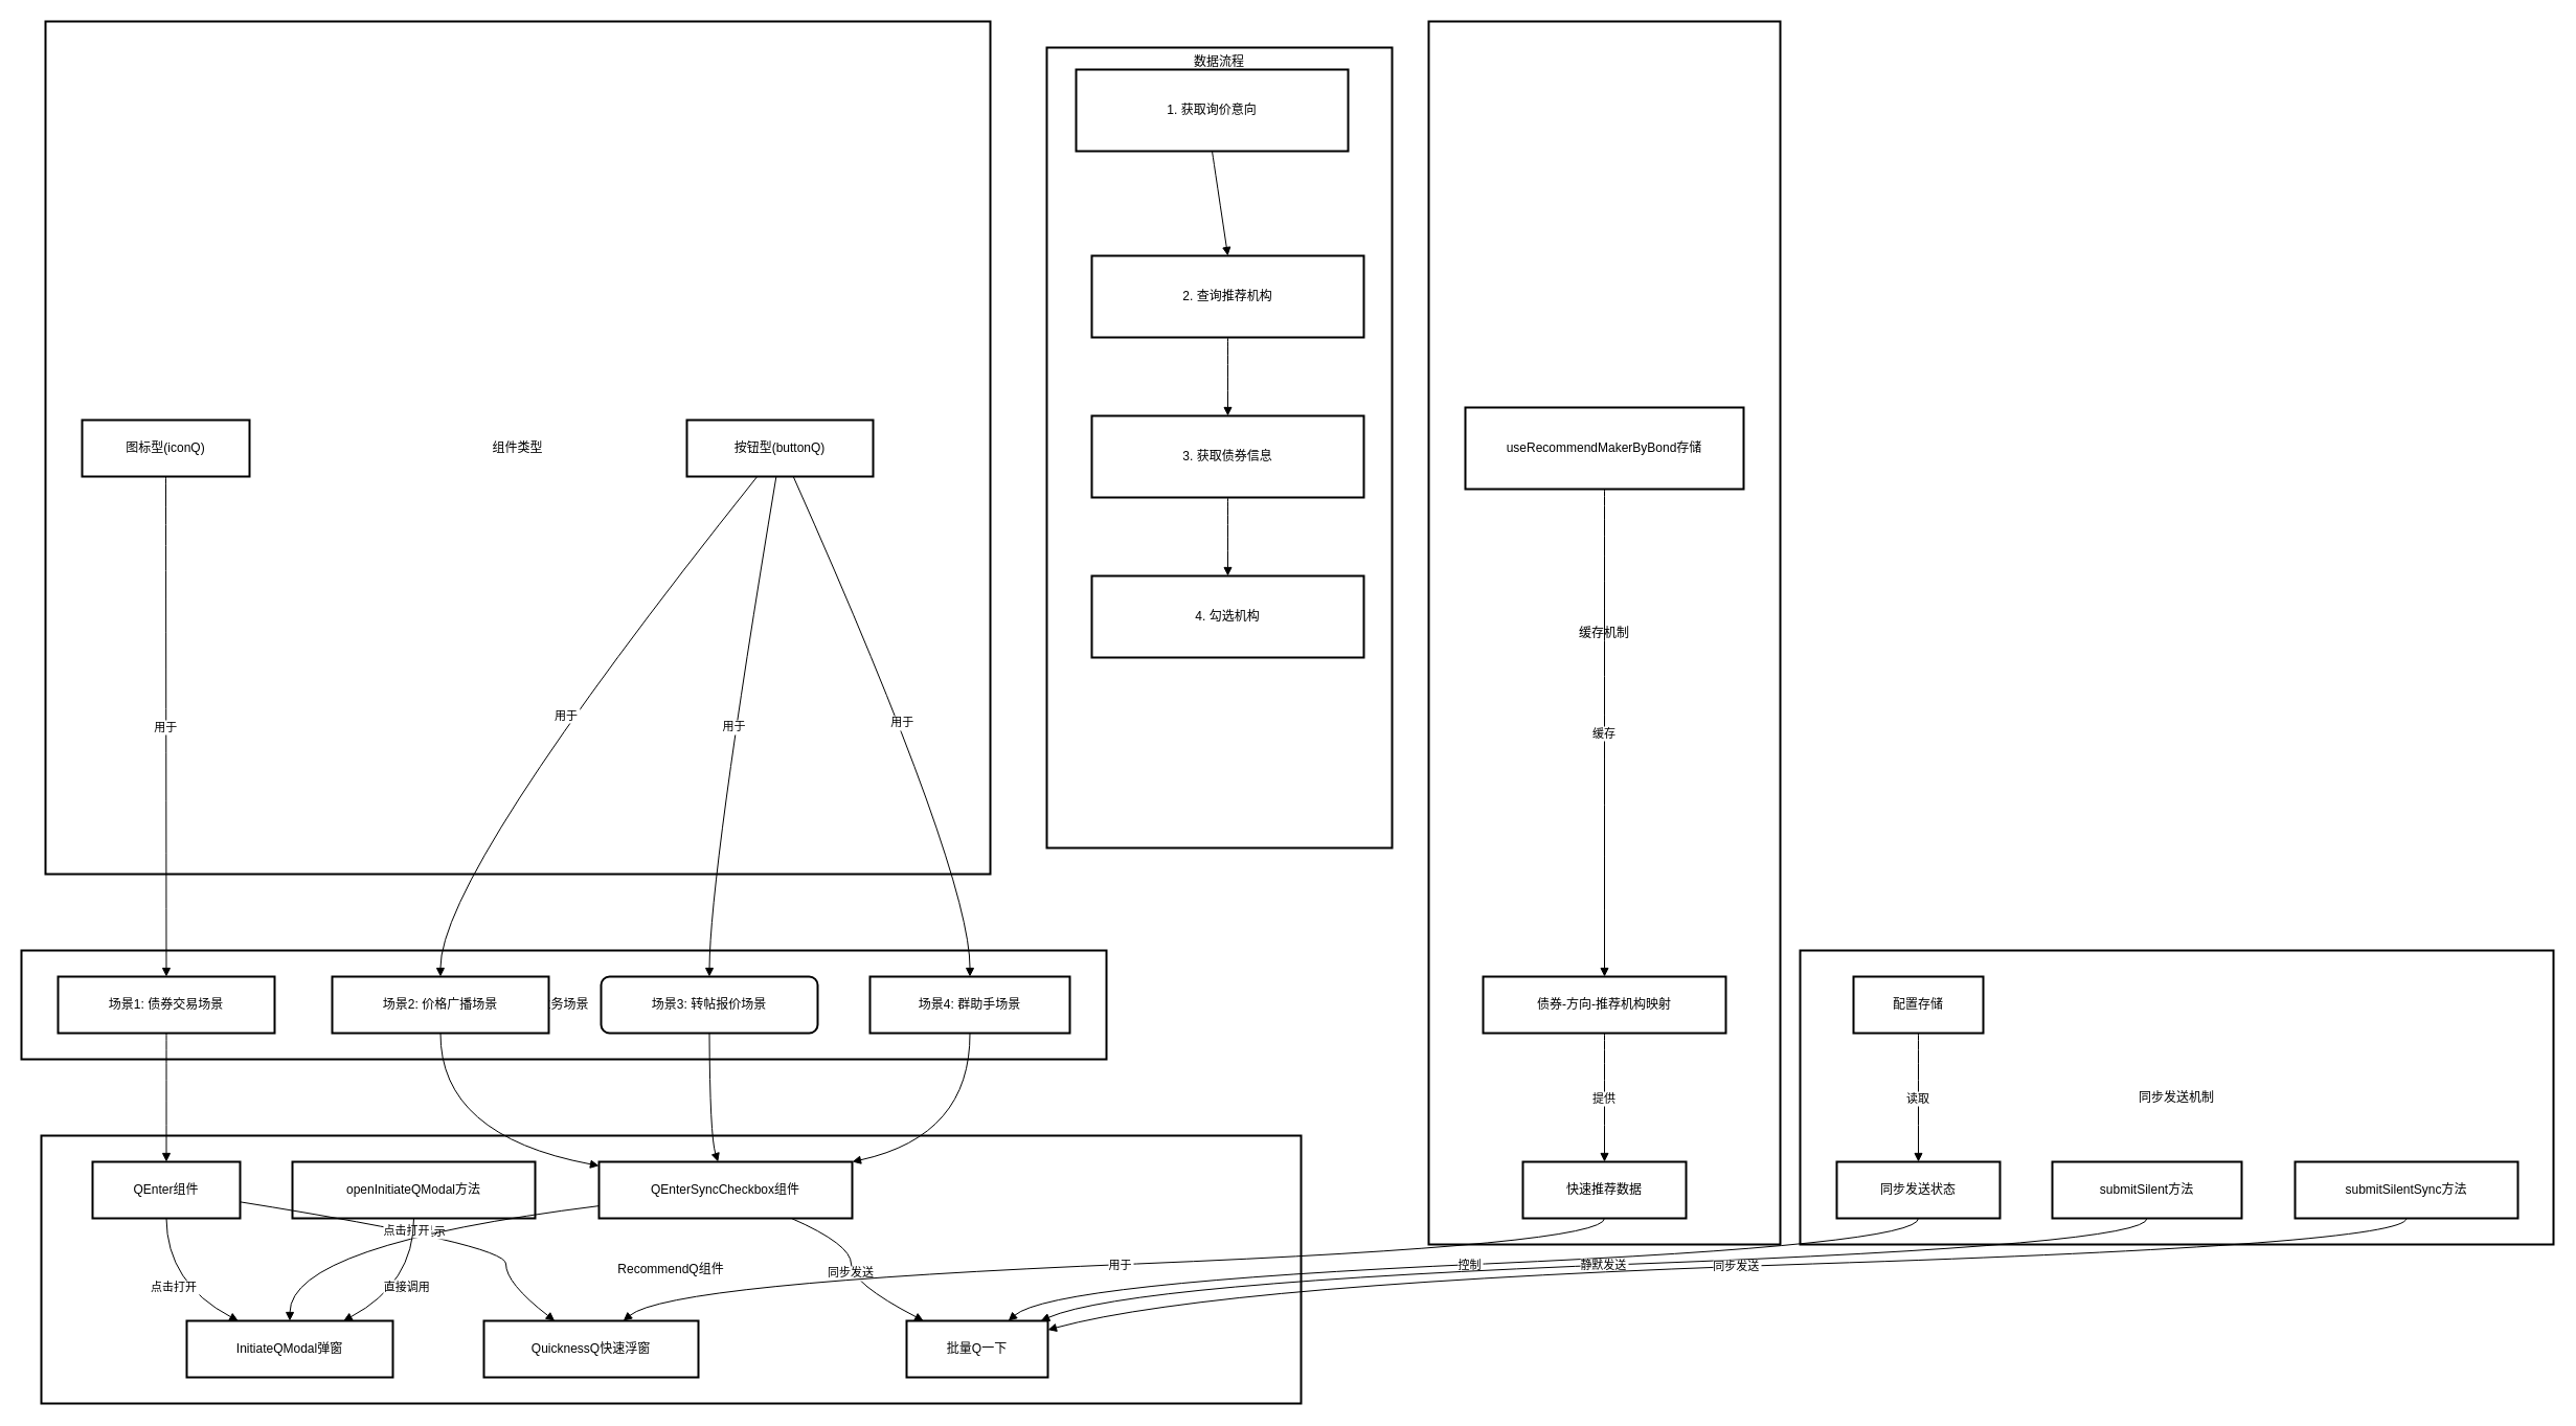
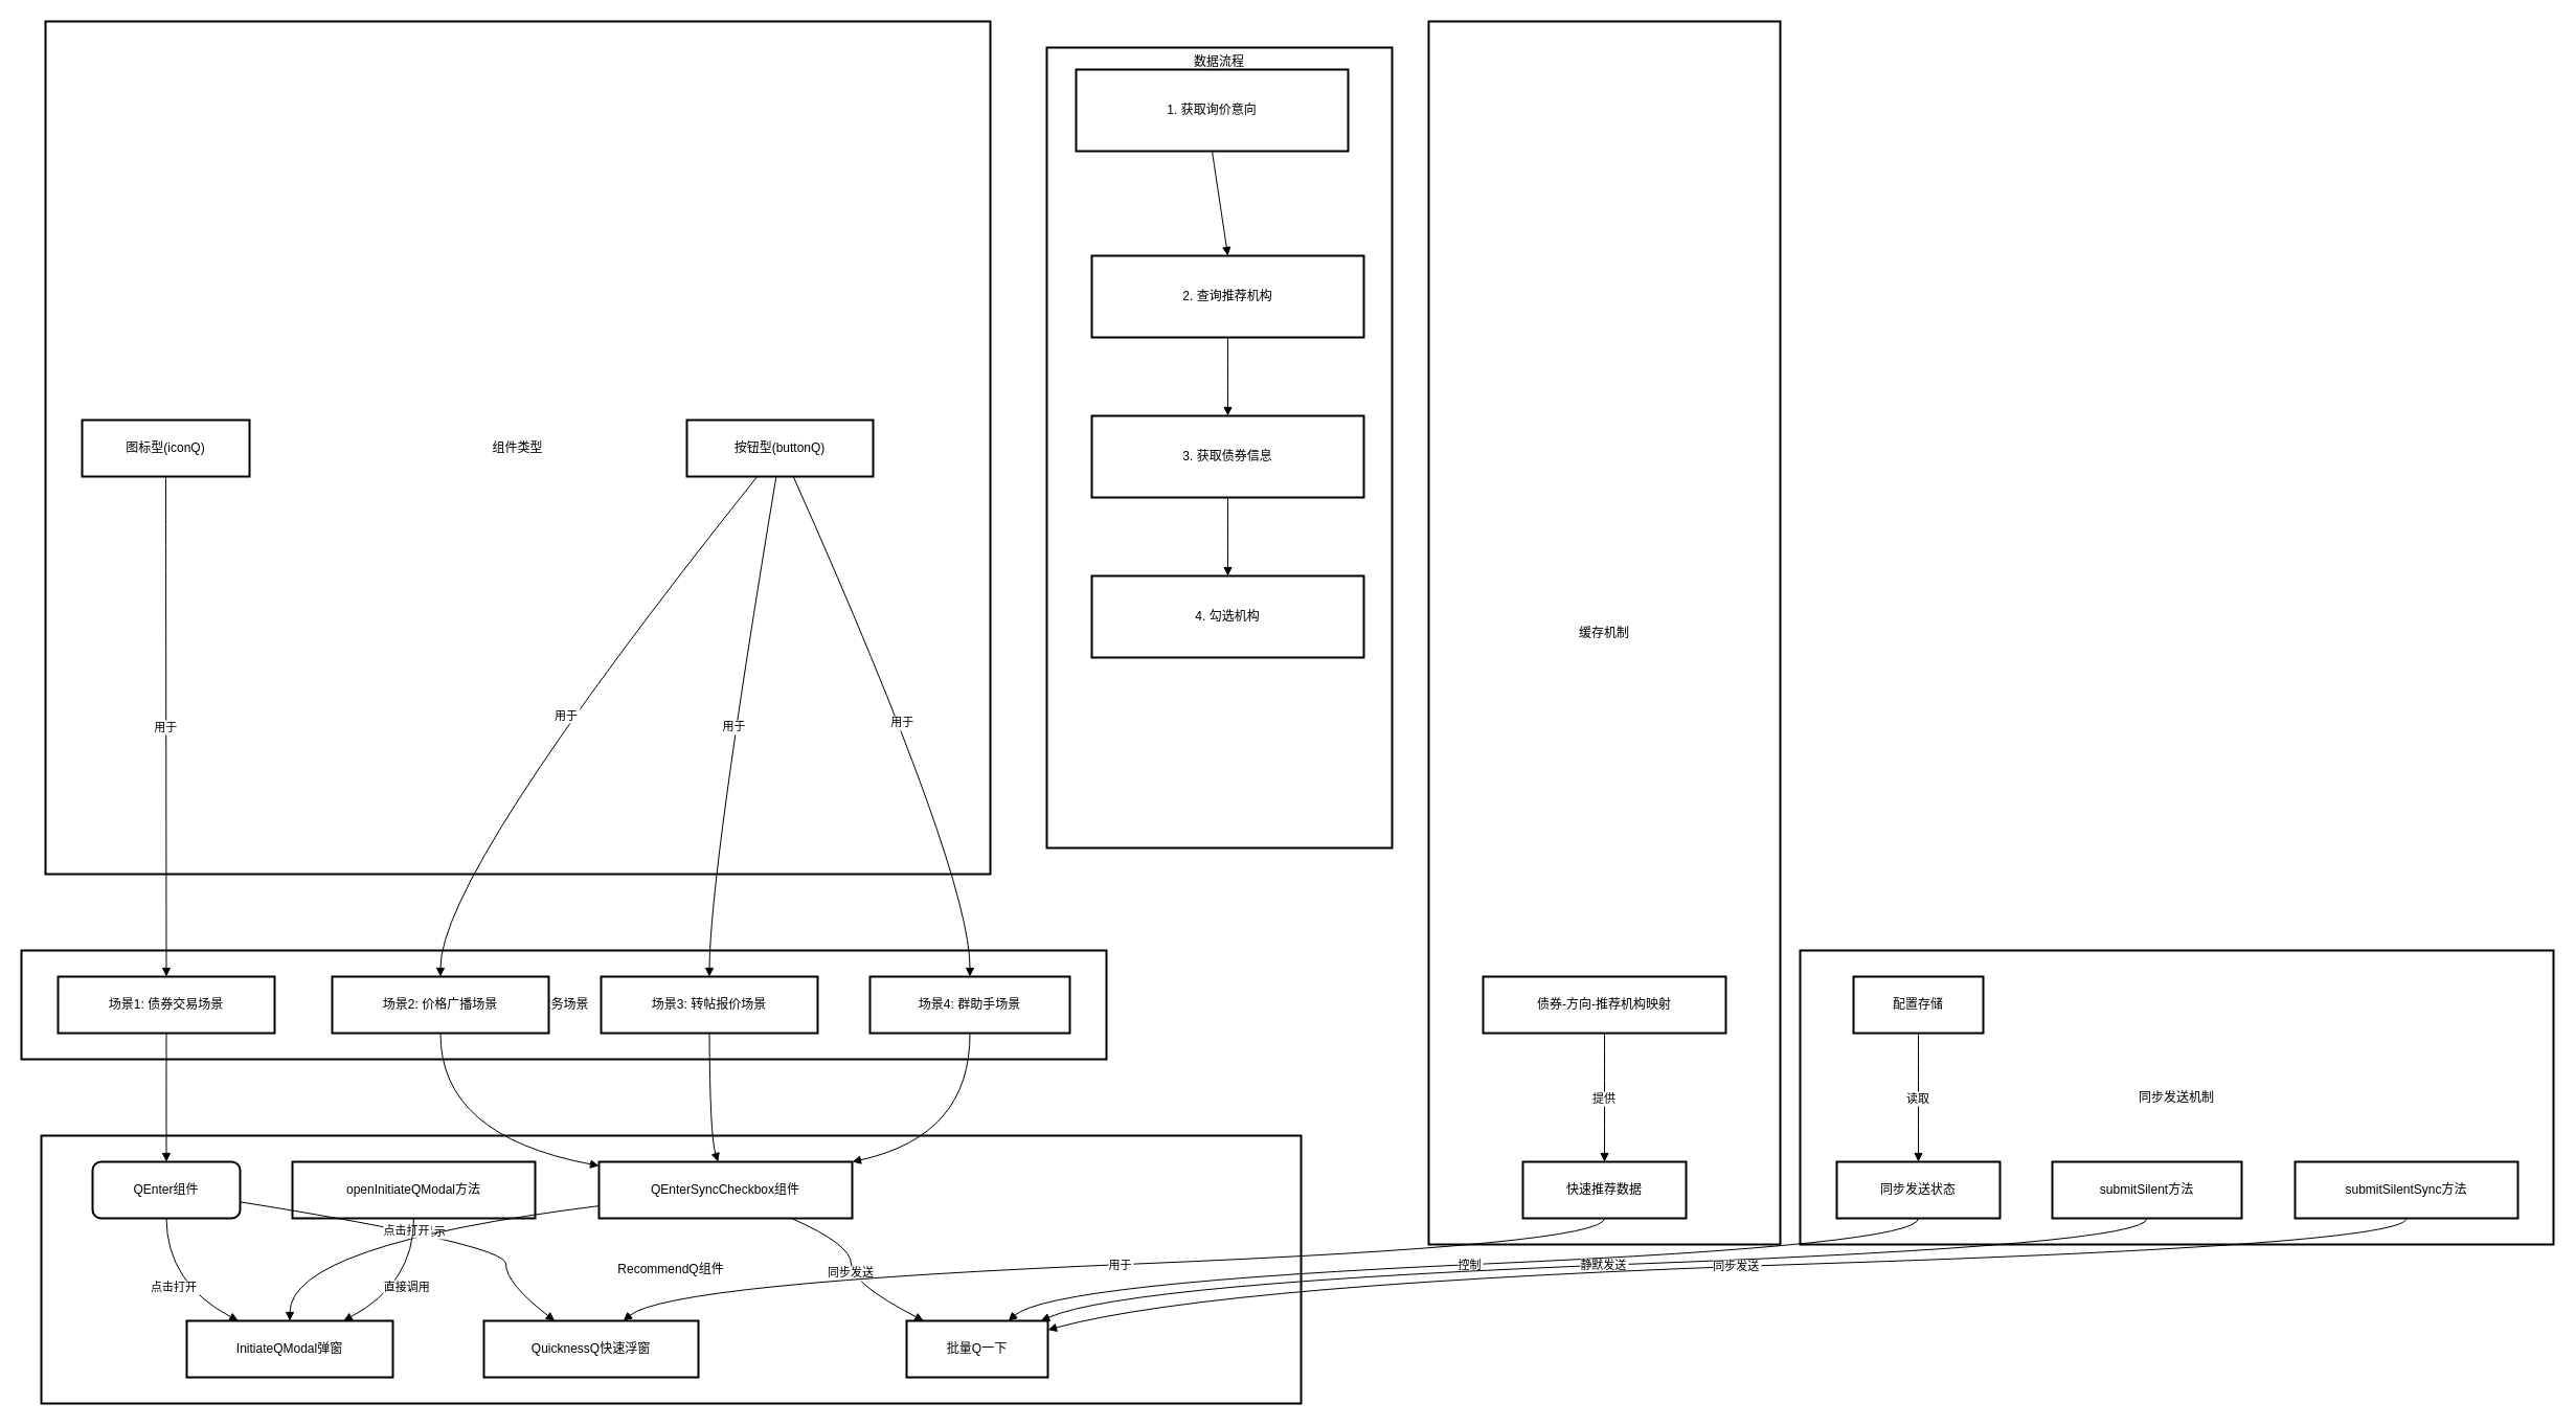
  <mxCell id="0" />
  <mxCell id="1" parent="0" />
  <mxCell id="2" value="同步发送机制" style="whiteSpace=wrap;strokeWidth=2;" vertex="1" parent="1"><mxGeometry x="1720" y="908" width="720" height="281" as="geometry" /></mxCell>
  <mxCell id="3" value="缓存机制" style="whiteSpace=wrap;strokeWidth=2;" vertex="1" parent="1"><mxGeometry x="1365" y="20" width="336" height="1169" as="geometry" /></mxCell>
  <mxCell id="4" value="数据流程" style="whiteSpace=wrap;strokeWidth=2;verticalAlign=top;" vertex="1" parent="1"><mxGeometry x="1000" y="45" width="330" height="765" as="geometry" /></mxCell>
  <mxCell id="5" value="1. 获取询价意向" style="whiteSpace=wrap;strokeWidth=2;" vertex="1" parent="4"><mxGeometry x="28" y="21" width="260" height="78" as="geometry" /></mxCell>
  <mxCell id="6" value="2. 查询推荐机构" style="whiteSpace=wrap;strokeWidth=2;" vertex="1" parent="4"><mxGeometry x="43" y="199" width="260" height="78" as="geometry" /></mxCell>
  <mxCell id="7" value="3. 获取债券信息" style="whiteSpace=wrap;strokeWidth=2;" vertex="1" parent="4"><mxGeometry x="43" y="352" width="260" height="78" as="geometry" /></mxCell>
  <mxCell id="8" value="4. 勾选机构" style="whiteSpace=wrap;strokeWidth=2;" vertex="1" parent="4"><mxGeometry x="43" y="505" width="260" height="78" as="geometry" /></mxCell>
  <mxCell id="9" value="" style="curved=1;startArrow=none;endArrow=block;exitX=0.5;exitY=0.99;entryX=0.5;entryY=-0.01;rounded=0;" edge="1" parent="4" source="5" target="6"><mxGeometry relative="1" as="geometry"><Array as="points" /></mxGeometry></mxCell>
  <mxCell id="10" value="" style="curved=1;startArrow=none;endArrow=block;exitX=0.5;exitY=0.99;entryX=0.5;entryY=-0.01;rounded=0;" edge="1" parent="4" source="6" target="7"><mxGeometry relative="1" as="geometry"><Array as="points" /></mxGeometry></mxCell>
  <mxCell id="11" value="" style="curved=1;startArrow=none;endArrow=block;exitX=0.5;exitY=0.99;entryX=0.5;entryY=-0.01;rounded=0;" edge="1" parent="4" source="7" target="8"><mxGeometry relative="1" as="geometry"><Array as="points" /></mxGeometry></mxCell>
  <mxCell id="12" value="组件类型" style="whiteSpace=wrap;strokeWidth=2;" vertex="1" parent="1"><mxGeometry x="43" y="20" width="903" height="815" as="geometry" /></mxCell>
  <mxCell id="13" value="业务场景" style="whiteSpace=wrap;strokeWidth=2;" vertex="1" parent="1"><mxGeometry x="20" y="908" width="1037" height="104" as="geometry" /></mxCell>
  <mxCell id="14" value="RecommendQ组件" style="whiteSpace=wrap;strokeWidth=2;" vertex="1" parent="1"><mxGeometry x="39" y="1085" width="1204" height="256" as="geometry" /></mxCell>
- <mxCell id="15" value="QEnter组件" style="whiteSpace=wrap;strokeWidth=2;" vertex="1" parent="1"><mxGeometry x="88" y="1110" width="141" height="54" as="geometry" /></mxCell>
+ <mxCell id="15" value="QEnter组件" style="whiteSpace=wrap;strokeWidth=2;rounded=1;" vertex="1" parent="1"><mxGeometry x="88" y="1110" width="141" height="54" as="geometry" /></mxCell>
  <mxCell id="16" value="InitiateQModal弹窗" style="whiteSpace=wrap;strokeWidth=2;" vertex="1" parent="1"><mxGeometry x="178" y="1262" width="197" height="54" as="geometry" /></mxCell>
  <mxCell id="17" value="QuicknessQ快速浮窗" style="whiteSpace=wrap;strokeWidth=2;" vertex="1" parent="1"><mxGeometry x="462" y="1262" width="205" height="54" as="geometry" /></mxCell>
  <mxCell id="18" value="QEnterSyncCheckbox组件" style="whiteSpace=wrap;strokeWidth=2;" vertex="1" parent="1"><mxGeometry x="572" y="1110" width="242" height="54" as="geometry" /></mxCell>
  <mxCell id="19" value="批量Q一下" style="whiteSpace=wrap;strokeWidth=2;" vertex="1" parent="1"><mxGeometry x="866" y="1262" width="135" height="54" as="geometry" /></mxCell>
  <mxCell id="20" value="openInitiateQModal方法" style="whiteSpace=wrap;strokeWidth=2;" vertex="1" parent="1"><mxGeometry x="279" y="1110" width="232" height="54" as="geometry" /></mxCell>
  <mxCell id="21" value="场景1: 债券交易场景" style="whiteSpace=wrap;strokeWidth=2;" vertex="1" parent="1"><mxGeometry x="55" y="933" width="207" height="54" as="geometry" /></mxCell>
  <mxCell id="22" value="场景2: 价格广播场景" style="whiteSpace=wrap;strokeWidth=2;" vertex="1" parent="1"><mxGeometry x="317" y="933" width="207" height="54" as="geometry" /></mxCell>
- <mxCell id="23" value="场景3: 转帖报价场景" style="whiteSpace=wrap;strokeWidth=2;rounded=1;" vertex="1" parent="1"><mxGeometry x="574" y="933" width="207" height="54" as="geometry" /></mxCell>
+ <mxCell id="23" value="场景3: 转帖报价场景" style="whiteSpace=wrap;strokeWidth=2;" vertex="1" parent="1"><mxGeometry x="574" y="933" width="207" height="54" as="geometry" /></mxCell>
  <mxCell id="24" value="场景4: 群助手场景" style="whiteSpace=wrap;strokeWidth=2;" vertex="1" parent="1"><mxGeometry x="831" y="933" width="191" height="54" as="geometry" /></mxCell>
  <mxCell id="25" value="图标型(iconQ)" style="whiteSpace=wrap;strokeWidth=2;" vertex="1" parent="1"><mxGeometry x="78" y="401" width="160" height="54" as="geometry" /></mxCell>
  <mxCell id="26" value="按钮型(buttonQ)" style="whiteSpace=wrap;strokeWidth=2;" vertex="1" parent="1"><mxGeometry x="656" y="401" width="178" height="54" as="geometry" /></mxCell>
- <mxCell id="27" value="useRecommendMakerByBond存储" style="whiteSpace=wrap;strokeWidth=2;" vertex="1" parent="1"><mxGeometry x="1400" y="389" width="266" height="78" as="geometry" /></mxCell>
  <mxCell id="28" value="债券-方向-推荐机构映射" style="whiteSpace=wrap;strokeWidth=2;" vertex="1" parent="1"><mxGeometry x="1417" y="933" width="232" height="54" as="geometry" /></mxCell>
  <mxCell id="29" value="快速推荐数据" style="whiteSpace=wrap;strokeWidth=2;" vertex="1" parent="1"><mxGeometry x="1455" y="1110" width="156" height="54" as="geometry" /></mxCell>
  <mxCell id="30" value="配置存储" style="whiteSpace=wrap;strokeWidth=2;" vertex="1" parent="1"><mxGeometry x="1771" y="933" width="124" height="54" as="geometry" /></mxCell>
  <mxCell id="31" value="同步发送状态" style="whiteSpace=wrap;strokeWidth=2;" vertex="1" parent="1"><mxGeometry x="1755" y="1110" width="156" height="54" as="geometry" /></mxCell>
  <mxCell id="32" value="submitSilent方法" style="whiteSpace=wrap;strokeWidth=2;" vertex="1" parent="1"><mxGeometry x="1961" y="1110" width="181" height="54" as="geometry" /></mxCell>
  <mxCell id="33" value="submitSilentSync方法" style="whiteSpace=wrap;strokeWidth=2;" vertex="1" parent="1"><mxGeometry x="2193" y="1110" width="213" height="54" as="geometry" /></mxCell>
  <mxCell id="34" value="点击打开" style="curved=1;startArrow=none;endArrow=block;exitX=0.5;exitY=1;entryX=0.25;entryY=0;rounded=0;" edge="1" parent="1" source="15" target="16"><mxGeometry relative="1" as="geometry"><Array as="points"><mxPoint x="159" y="1226" /></Array></mxGeometry></mxCell>
  <mxCell id="35" value="悬停显示" style="curved=1;startArrow=none;endArrow=block;exitX=1;exitY=0.71;entryX=0.33;entryY=0;rounded=0;" edge="1" parent="1" source="15" target="17"><mxGeometry relative="1" as="geometry"><Array as="points"><mxPoint x="483" y="1189" /><mxPoint x="483" y="1226" /></Array></mxGeometry></mxCell>
  <mxCell id="36" value="同步发送" style="curved=1;startArrow=none;endArrow=block;exitX=0.76;exitY=1;entryX=0.12;entryY=0;rounded=0;" edge="1" parent="1" source="18" target="19"><mxGeometry relative="1" as="geometry"><Array as="points"><mxPoint x="813" y="1189" /><mxPoint x="813" y="1226" /></Array></mxGeometry></mxCell>
  <mxCell id="37" value="点击打开" style="curved=1;startArrow=none;endArrow=block;exitX=0;exitY=0.78;entryX=0.5;entryY=0;rounded=0;" edge="1" parent="1" source="18" target="16"><mxGeometry relative="1" as="geometry"><Array as="points"><mxPoint x="277" y="1189" /></Array></mxGeometry></mxCell>
  <mxCell id="38" value="直接调用" style="curved=1;startArrow=none;endArrow=block;exitX=0.5;exitY=1;entryX=0.76;entryY=0;rounded=0;" edge="1" parent="1" source="20" target="16"><mxGeometry relative="1" as="geometry"><Array as="points"><mxPoint x="395" y="1226" /></Array></mxGeometry></mxCell>
  <mxCell id="39" value="用于" style="curved=1;startArrow=none;endArrow=block;exitX=0.5;exitY=0.99;entryX=0.5;entryY=0;rounded=0;" edge="1" parent="1" source="25" target="21"><mxGeometry relative="1" as="geometry"><Array as="points" /></mxGeometry></mxCell>
  <mxCell id="40" value="用于" style="curved=1;startArrow=none;endArrow=block;exitX=0.38;exitY=0.99;entryX=0.5;entryY=0;rounded=0;" edge="1" parent="1" source="26" target="22"><mxGeometry relative="1" as="geometry"><Array as="points"><mxPoint x="420" y="835" /></Array></mxGeometry></mxCell>
  <mxCell id="41" value="用于" style="curved=1;startArrow=none;endArrow=block;exitX=0.48;exitY=0.99;entryX=0.5;entryY=0;rounded=0;" edge="1" parent="1" source="26" target="23"><mxGeometry relative="1" as="geometry"><Array as="points"><mxPoint x="678" y="835" /></Array></mxGeometry></mxCell>
  <mxCell id="42" value="用于" style="curved=1;startArrow=none;endArrow=block;exitX=0.57;exitY=0.99;entryX=0.5;entryY=0;rounded=0;" edge="1" parent="1" source="26" target="24"><mxGeometry relative="1" as="geometry"><Array as="points"><mxPoint x="927" y="835" /></Array></mxGeometry></mxCell>
- <mxCell id="43" value="缓存" style="curved=1;startArrow=none;endArrow=block;exitX=0.5;exitY=0.99;entryX=0.5;entryY=0;rounded=0;" edge="1" parent="1" source="27" target="28"><mxGeometry relative="1" as="geometry"><Array as="points" /></mxGeometry></mxCell>
  <mxCell id="44" value="提供" style="curved=1;startArrow=none;endArrow=block;exitX=0.5;exitY=1;entryX=0.5;entryY=0;rounded=0;" edge="1" parent="1" source="28" target="29"><mxGeometry relative="1" as="geometry"><Array as="points" /></mxGeometry></mxCell>
  <mxCell id="45" value="用于" style="curved=1;startArrow=none;endArrow=block;exitX=0.5;exitY=1;entryX=0.65;entryY=0;rounded=0;" edge="1" parent="1" source="29" target="17"><mxGeometry relative="1" as="geometry"><Array as="points"><mxPoint x="1533" y="1189" /><mxPoint x="639" y="1226" /></Array></mxGeometry></mxCell>
  <mxCell id="46" value="读取" style="curved=1;startArrow=none;endArrow=block;exitX=0.5;exitY=1;entryX=0.5;entryY=0;rounded=0;" edge="1" parent="1" source="30" target="31"><mxGeometry relative="1" as="geometry"><Array as="points" /></mxGeometry></mxCell>
  <mxCell id="47" value="控制" style="curved=1;startArrow=none;endArrow=block;exitX=0.5;exitY=1;entryX=0.72;entryY=0;rounded=0;" edge="1" parent="1" source="31" target="19"><mxGeometry relative="1" as="geometry"><Array as="points"><mxPoint x="1833" y="1189" /><mxPoint x="1005" y="1226" /></Array></mxGeometry></mxCell>
  <mxCell id="48" value="静默发送" style="curved=1;startArrow=none;endArrow=block;exitX=0.5;exitY=1;entryX=0.95;entryY=0;rounded=0;" edge="1" parent="1" source="32" target="19"><mxGeometry relative="1" as="geometry"><Array as="points"><mxPoint x="2052" y="1189" /><mxPoint x="1077" y="1226" /></Array></mxGeometry></mxCell>
  <mxCell id="49" value="同步发送" style="curved=1;startArrow=none;endArrow=block;exitX=0.5;exitY=1;entryX=1;entryY=0.16;rounded=0;" edge="1" parent="1" source="33" target="19"><mxGeometry relative="1" as="geometry"><Array as="points"><mxPoint x="2299" y="1189" /><mxPoint x="1165" y="1226" /></Array></mxGeometry></mxCell>
  <mxCell id="50" value="" style="curved=1;startArrow=none;endArrow=block;exitX=0.5;exitY=1;entryX=0.5;entryY=0;rounded=0;" edge="1" parent="1" source="21" target="15"><mxGeometry relative="1" as="geometry"><Array as="points" /></mxGeometry></mxCell>
  <mxCell id="51" value="" style="curved=1;startArrow=none;endArrow=block;exitX=0.5;exitY=1;entryX=0;entryY=0.07;rounded=0;" edge="1" parent="1" source="22" target="18"><mxGeometry relative="1" as="geometry"><Array as="points"><mxPoint x="420" y="1085" /></Array></mxGeometry></mxCell>
  <mxCell id="52" value="" style="curved=1;startArrow=none;endArrow=block;exitX=0.5;exitY=1;entryX=0.47;entryY=0;rounded=0;" edge="1" parent="1" source="23" target="18"><mxGeometry relative="1" as="geometry"><Array as="points"><mxPoint x="678" y="1085" /></Array></mxGeometry></mxCell>
  <mxCell id="53" value="" style="curved=1;startArrow=none;endArrow=block;exitX=0.5;exitY=1;entryX=1;entryY=0;rounded=0;" edge="1" parent="1" source="24" target="18"><mxGeometry relative="1" as="geometry"><Array as="points"><mxPoint x="927" y="1085" /></Array></mxGeometry></mxCell>
